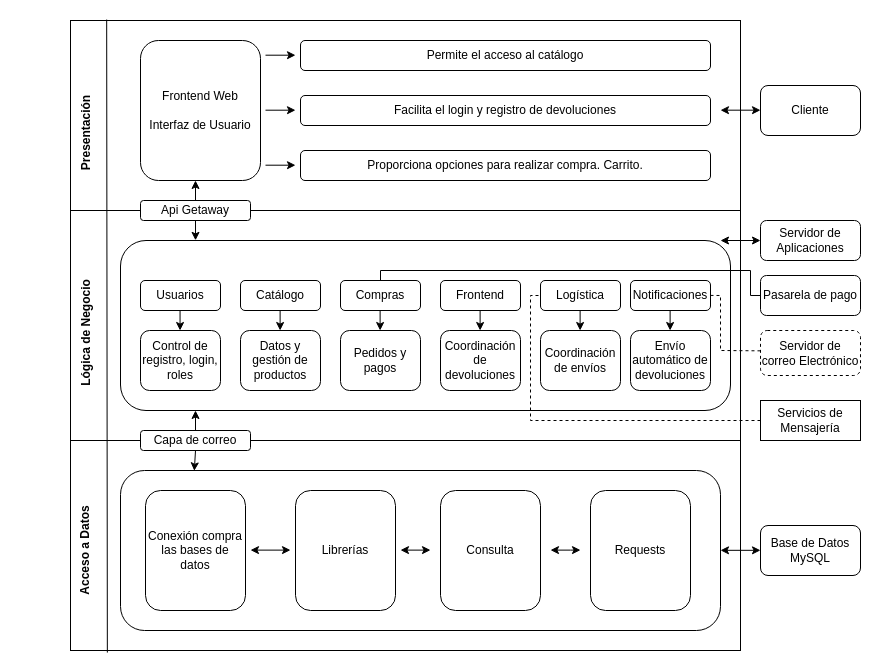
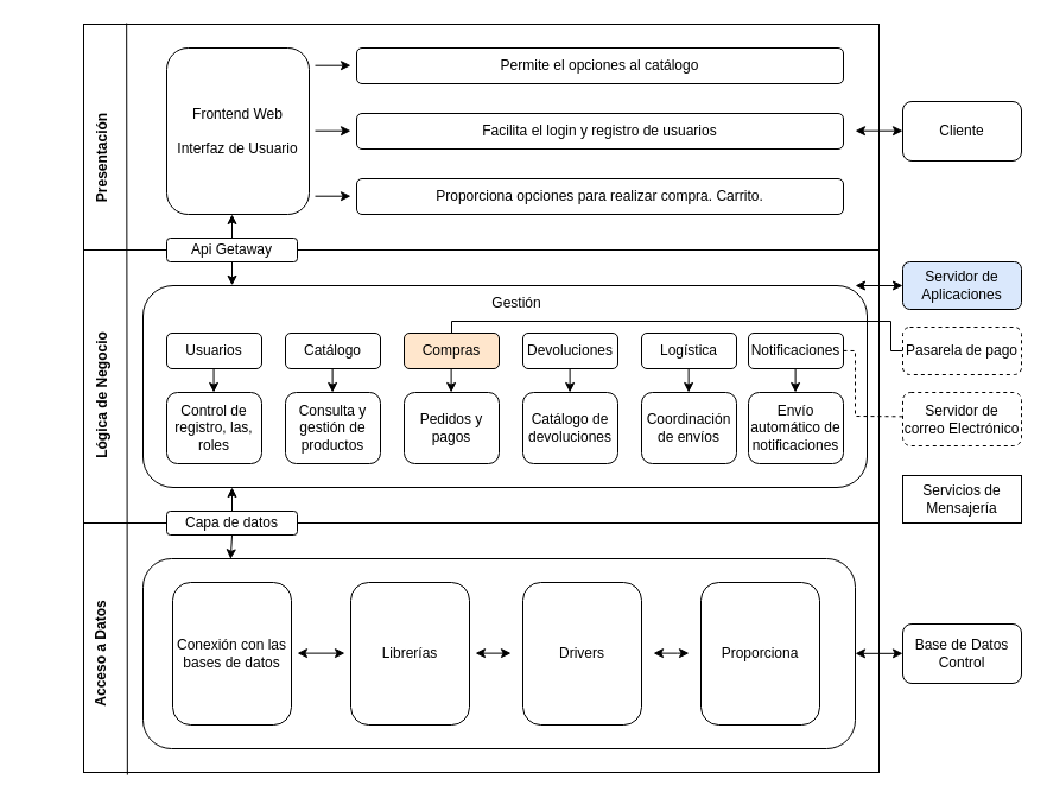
  <mxCell id="0" />
  <mxCell id="1" parent="0" />
  <mxCell id="2" value="" style="rounded=0;whiteSpace=wrap;html=1;" vertex="1" parent="1"><mxGeometry x="70" y="420" width="670" height="230" as="geometry" /></mxCell>
  <mxCell id="3" value="&lt;div&gt;&lt;br&gt;&lt;/div&gt;" style="rounded=1;whiteSpace=wrap;html=1;" vertex="1" parent="1"><mxGeometry x="120" y="470" width="600" height="160" as="geometry" /></mxCell>
  <mxCell id="4" value="&lt;b&gt;Acceso a Datos&lt;/b&gt;" style="text;html=1;align=center;verticalAlign=middle;whiteSpace=wrap;rounded=0;rotation=-90;" vertex="1" parent="1"><mxGeometry x="20" y="537.5" width="130" height="25" as="geometry" /></mxCell>
  <mxCell id="5" value="" style="rounded=0;whiteSpace=wrap;html=1;" vertex="1" parent="1"><mxGeometry x="70" y="210" width="670" height="230" as="geometry" /></mxCell>
  <mxCell id="6" value="" style="rounded=0;whiteSpace=wrap;html=1;" vertex="1" parent="1"><mxGeometry x="70" y="20" width="670" height="190" as="geometry" /></mxCell>
  <mxCell id="7" value="" style="endArrow=none;html=1;rounded=0;exitX=0.055;exitY=1.009;exitDx=0;exitDy=0;exitPerimeter=0;entryX=0.054;entryY=-0.005;entryDx=0;entryDy=0;entryPerimeter=0;" edge="1" parent="1" source="2" target="6"><mxGeometry width="50" height="50" relative="1" as="geometry"><mxPoint x="300" y="580" as="sourcePoint" /><mxPoint x="350" y="530" as="targetPoint" /></mxGeometry></mxCell>
  <mxCell id="8" value="&lt;b&gt;Lógica de Negocio&lt;/b&gt;" style="text;html=1;align=center;verticalAlign=middle;whiteSpace=wrap;rounded=0;rotation=-90;" vertex="1" parent="1"><mxGeometry x="20" y="320" width="130" height="25" as="geometry" /></mxCell>
  <mxCell id="9" value="&lt;b&gt;Presentación&lt;/b&gt;" style="text;html=1;align=center;verticalAlign=middle;whiteSpace=wrap;rounded=0;rotation=-90;" vertex="1" parent="1"><mxGeometry x="20" y="120" width="130" height="25" as="geometry" /></mxCell>
  <mxCell id="10" value="Frontend Web&lt;div&gt;&lt;br&gt;&lt;/div&gt;&lt;div&gt;Interfaz de Usuario&lt;/div&gt;" style="rounded=1;whiteSpace=wrap;html=1;" vertex="1" parent="1"><mxGeometry x="140" y="40" width="120" height="140" as="geometry" /></mxCell>
- <mxCell id="11" value="Permite el acceso al catálogo" style="rounded=1;whiteSpace=wrap;html=1;" vertex="1" parent="1"><mxGeometry x="300" y="40" width="410" height="30" as="geometry" /></mxCell>
- <mxCell id="12" value="Facilita el login y registro de devoluciones" style="rounded=1;whiteSpace=wrap;html=1;" vertex="1" parent="1"><mxGeometry x="300" y="95" width="410" height="30" as="geometry" /></mxCell>
+ <mxCell id="11" value="Permite el opciones al catálogo" style="rounded=1;whiteSpace=wrap;html=1;" vertex="1" parent="1"><mxGeometry x="300" y="40" width="410" height="30" as="geometry" /></mxCell>
+ <mxCell id="12" value="Facilita el login y registro de usuarios" style="rounded=1;whiteSpace=wrap;html=1;" vertex="1" parent="1"><mxGeometry x="300" y="95" width="410" height="30" as="geometry" /></mxCell>
  <mxCell id="13" value="Proporciona opciones para realizar compra. Carrito." style="rounded=1;whiteSpace=wrap;html=1;" vertex="1" parent="1"><mxGeometry x="300" y="150" width="410" height="30" as="geometry" /></mxCell>
  <mxCell id="14" value="&lt;div&gt;&lt;br&gt;&lt;/div&gt;" style="rounded=1;whiteSpace=wrap;html=1;" vertex="1" parent="1"><mxGeometry x="120" y="240" width="610" height="170" as="geometry" /></mxCell>
+ <mxCell id="15" value="Gestión" style="text;strokeColor=none;fillColor=none;align=center;verticalAlign=middle;spacingLeft=4;spacingRight=4;overflow=hidden;points=[[0,0.5],[1,0.5]];portConstraint=eastwest;rotatable=0;whiteSpace=wrap;html=1;" vertex="1" parent="1"><mxGeometry x="400" y="240" width="70" height="30" as="geometry" /></mxCell>
  <mxCell id="16" value="Usuarios" style="rounded=1;whiteSpace=wrap;html=1;" vertex="1" parent="1"><mxGeometry x="140" y="280" width="80" height="30" as="geometry" /></mxCell>
  <mxCell id="17" value="Catálogo" style="rounded=1;whiteSpace=wrap;html=1;" vertex="1" parent="1"><mxGeometry x="240" y="280" width="80" height="30" as="geometry" /></mxCell>
- <mxCell id="18" value="Compras" style="rounded=1;whiteSpace=wrap;html=1;" vertex="1" parent="1"><mxGeometry x="340" y="280" width="80" height="30" as="geometry" /></mxCell>
- <mxCell id="19" value="Frontend" style="rounded=1;whiteSpace=wrap;html=1;" vertex="1" parent="1"><mxGeometry x="440" y="280" width="80" height="30" as="geometry" /></mxCell>
+ <mxCell id="18" value="Compras" style="rounded=1;whiteSpace=wrap;html=1;fillColor=#ffe6cc;" vertex="1" parent="1"><mxGeometry x="340" y="280" width="80" height="30" as="geometry" /></mxCell>
+ <mxCell id="19" value="Devoluciones" style="rounded=1;whiteSpace=wrap;html=1;" vertex="1" parent="1"><mxGeometry x="440" y="280" width="80" height="30" as="geometry" /></mxCell>
  <mxCell id="20" value="Logística" style="rounded=1;whiteSpace=wrap;html=1;" vertex="1" parent="1"><mxGeometry x="540" y="280" width="80" height="30" as="geometry" /></mxCell>
- <mxCell id="21" value="Control de registro, login, roles" style="rounded=1;whiteSpace=wrap;html=1;" vertex="1" parent="1"><mxGeometry x="140" y="330" width="80" height="60" as="geometry" /></mxCell>
- <mxCell id="22" value="Datos y gestión de productos" style="rounded=1;whiteSpace=wrap;html=1;" vertex="1" parent="1"><mxGeometry x="240" y="330" width="80" height="60" as="geometry" /></mxCell>
+ <mxCell id="21" value="Control de registro, las, roles" style="rounded=1;whiteSpace=wrap;html=1;" vertex="1" parent="1"><mxGeometry x="140" y="330" width="80" height="60" as="geometry" /></mxCell>
+ <mxCell id="22" value="Consulta y gestión de productos" style="rounded=1;whiteSpace=wrap;html=1;" vertex="1" parent="1"><mxGeometry x="240" y="330" width="80" height="60" as="geometry" /></mxCell>
  <mxCell id="23" value="Pedidos y pagos" style="rounded=1;whiteSpace=wrap;html=1;" vertex="1" parent="1"><mxGeometry x="340" y="330" width="80" height="60" as="geometry" /></mxCell>
- <mxCell id="24" value="Coordinación de devoluciones" style="rounded=1;whiteSpace=wrap;html=1;" vertex="1" parent="1"><mxGeometry x="440" y="330" width="80" height="60" as="geometry" /></mxCell>
+ <mxCell id="24" value="Catálogo de devoluciones" style="rounded=1;whiteSpace=wrap;html=1;" vertex="1" parent="1"><mxGeometry x="440" y="330" width="80" height="60" as="geometry" /></mxCell>
  <mxCell id="25" value="Coordinación de envíos" style="rounded=1;whiteSpace=wrap;html=1;" vertex="1" parent="1"><mxGeometry x="540" y="330" width="80" height="60" as="geometry" /></mxCell>
  <mxCell id="26" value="Notificaciones" style="rounded=1;whiteSpace=wrap;html=1;" vertex="1" parent="1"><mxGeometry x="630" y="280" width="80" height="30" as="geometry" /></mxCell>
- <mxCell id="27" value="Envío automático de devoluciones" style="rounded=1;whiteSpace=wrap;html=1;" vertex="1" parent="1"><mxGeometry x="630" y="330" width="80" height="60" as="geometry" /></mxCell>
- <mxCell id="28" value="Conexión compra las bases de datos" style="rounded=1;whiteSpace=wrap;html=1;" vertex="1" parent="1"><mxGeometry x="145" y="490" width="100" height="120" as="geometry" /></mxCell>
+ <mxCell id="27" value="Envío automático de notificaciones" style="rounded=1;whiteSpace=wrap;html=1;" vertex="1" parent="1"><mxGeometry x="630" y="330" width="80" height="60" as="geometry" /></mxCell>
+ <mxCell id="28" value="Conexión con las bases de datos" style="rounded=1;whiteSpace=wrap;html=1;" vertex="1" parent="1"><mxGeometry x="145" y="490" width="100" height="120" as="geometry" /></mxCell>
  <mxCell id="29" value="Api Getaway" style="rounded=1;whiteSpace=wrap;html=1;" vertex="1" parent="1"><mxGeometry x="140" y="200" width="110" height="20" as="geometry" /></mxCell>
  <mxCell id="30" value="" style="endArrow=classic;html=1;rounded=0;exitX=0.5;exitY=0;exitDx=0;exitDy=0;" edge="1" parent="1" source="29"><mxGeometry width="50" height="50" relative="1" as="geometry"><mxPoint x="390" y="290" as="sourcePoint" /><mxPoint x="195" y="180" as="targetPoint" /></mxGeometry></mxCell>
  <mxCell id="31" value="" style="endArrow=classic;html=1;rounded=0;exitX=0.5;exitY=1;exitDx=0;exitDy=0;entryX=0.123;entryY=-0.001;entryDx=0;entryDy=0;entryPerimeter=0;" edge="1" parent="1" source="29" target="14"><mxGeometry width="50" height="50" relative="1" as="geometry"><mxPoint x="205" y="210" as="sourcePoint" /><mxPoint x="205" y="190" as="targetPoint" /></mxGeometry></mxCell>
  <mxCell id="32" value="Librerías" style="rounded=1;whiteSpace=wrap;html=1;" vertex="1" parent="1"><mxGeometry x="295" y="490" width="100" height="120" as="geometry" /></mxCell>
- <mxCell id="33" value="Consulta" style="rounded=1;whiteSpace=wrap;html=1;" vertex="1" parent="1"><mxGeometry x="440" y="490" width="100" height="120" as="geometry" /></mxCell>
- <mxCell id="34" value="Requests" style="rounded=1;whiteSpace=wrap;html=1;" vertex="1" parent="1"><mxGeometry x="590" y="490" width="100" height="120" as="geometry" /></mxCell>
- <mxCell id="35" value="Capa de correo" style="rounded=1;whiteSpace=wrap;html=1;" vertex="1" parent="1"><mxGeometry x="140" y="430" width="110" height="20" as="geometry" /></mxCell>
+ <mxCell id="33" value="Drivers" style="rounded=1;whiteSpace=wrap;html=1;" vertex="1" parent="1"><mxGeometry x="440" y="490" width="100" height="120" as="geometry" /></mxCell>
+ <mxCell id="34" value="Proporciona" style="rounded=1;whiteSpace=wrap;html=1;" vertex="1" parent="1"><mxGeometry x="590" y="490" width="100" height="120" as="geometry" /></mxCell>
+ <mxCell id="35" value="Capa de datos" style="rounded=1;whiteSpace=wrap;html=1;" vertex="1" parent="1"><mxGeometry x="140" y="430" width="110" height="20" as="geometry" /></mxCell>
  <mxCell id="36" value="" style="endArrow=classic;html=1;rounded=0;exitX=0.5;exitY=1;exitDx=0;exitDy=0;entryX=0.123;entryY=0.002;entryDx=0;entryDy=0;entryPerimeter=0;" edge="1" parent="1" source="35" target="3"><mxGeometry width="50" height="50" relative="1" as="geometry"><mxPoint x="205" y="230" as="sourcePoint" /><mxPoint x="205" y="250" as="targetPoint" /></mxGeometry></mxCell>
  <mxCell id="37" value="" style="endArrow=classic;html=1;rounded=0;exitX=0.5;exitY=0;exitDx=0;exitDy=0;" edge="1" parent="1" source="35"><mxGeometry width="50" height="50" relative="1" as="geometry"><mxPoint x="205" y="210" as="sourcePoint" /><mxPoint x="195" y="410" as="targetPoint" /></mxGeometry></mxCell>
  <mxCell id="38" value="" style="endArrow=classic;html=1;rounded=0;" edge="1" parent="1"><mxGeometry width="50" height="50" relative="1" as="geometry"><mxPoint x="265" y="54.69" as="sourcePoint" /><mxPoint x="295" y="54.69" as="targetPoint" /></mxGeometry></mxCell>
  <mxCell id="39" value="" style="endArrow=classic;html=1;rounded=0;" edge="1" parent="1"><mxGeometry width="50" height="50" relative="1" as="geometry"><mxPoint x="265" y="109.69" as="sourcePoint" /><mxPoint x="295" y="109.69" as="targetPoint" /></mxGeometry></mxCell>
  <mxCell id="40" value="" style="endArrow=classic;html=1;rounded=0;" edge="1" parent="1"><mxGeometry width="50" height="50" relative="1" as="geometry"><mxPoint x="265" y="164.69" as="sourcePoint" /><mxPoint x="295" y="164.69" as="targetPoint" /></mxGeometry></mxCell>
  <mxCell id="41" value="" style="endArrow=classic;html=1;rounded=0;" edge="1" parent="1"><mxGeometry width="50" height="50" relative="1" as="geometry"><mxPoint x="579.62" y="310" as="sourcePoint" /><mxPoint x="579.62" y="330" as="targetPoint" /></mxGeometry></mxCell>
  <mxCell id="42" value="" style="endArrow=classic;html=1;rounded=0;" edge="1" parent="1"><mxGeometry width="50" height="50" relative="1" as="geometry"><mxPoint x="479.62" y="310" as="sourcePoint" /><mxPoint x="479.62" y="330" as="targetPoint" /></mxGeometry></mxCell>
  <mxCell id="43" value="" style="endArrow=classic;html=1;rounded=0;" edge="1" parent="1"><mxGeometry width="50" height="50" relative="1" as="geometry"><mxPoint x="379.62" y="310" as="sourcePoint" /><mxPoint x="379.62" y="330" as="targetPoint" /></mxGeometry></mxCell>
  <mxCell id="44" value="" style="endArrow=classic;html=1;rounded=0;" edge="1" parent="1"><mxGeometry width="50" height="50" relative="1" as="geometry"><mxPoint x="279.62" y="310" as="sourcePoint" /><mxPoint x="279.62" y="330" as="targetPoint" /></mxGeometry></mxCell>
  <mxCell id="45" value="" style="endArrow=classic;html=1;rounded=0;" edge="1" parent="1"><mxGeometry width="50" height="50" relative="1" as="geometry"><mxPoint x="669.62" y="310" as="sourcePoint" /><mxPoint x="669.62" y="330" as="targetPoint" /></mxGeometry></mxCell>
  <mxCell id="46" value="" style="endArrow=classic;html=1;rounded=0;" edge="1" parent="1"><mxGeometry width="50" height="50" relative="1" as="geometry"><mxPoint x="179.55" y="310" as="sourcePoint" /><mxPoint x="179.55" y="330" as="targetPoint" /></mxGeometry></mxCell>
  <mxCell id="47" value="" style="endArrow=classic;startArrow=classic;html=1;rounded=0;" edge="1" parent="1"><mxGeometry width="50" height="50" relative="1" as="geometry"><mxPoint x="550" y="549.62" as="sourcePoint" /><mxPoint x="580" y="549.62" as="targetPoint" /><Array as="points"><mxPoint x="570" y="549.62" /></Array></mxGeometry></mxCell>
  <mxCell id="48" value="" style="endArrow=classic;startArrow=classic;html=1;rounded=0;" edge="1" parent="1"><mxGeometry width="50" height="50" relative="1" as="geometry"><mxPoint x="400" y="549.62" as="sourcePoint" /><mxPoint x="430" y="549.62" as="targetPoint" /></mxGeometry></mxCell>
  <mxCell id="49" value="" style="endArrow=classic;startArrow=classic;html=1;rounded=0;" edge="1" parent="1"><mxGeometry width="50" height="50" relative="1" as="geometry"><mxPoint x="250" y="549.62" as="sourcePoint" /><mxPoint x="290" y="549.62" as="targetPoint" /></mxGeometry></mxCell>
- <mxCell id="50" value="Pasarela de pago" style="rounded=1;whiteSpace=wrap;html=1;" vertex="1" parent="1"><mxGeometry x="760" y="275" width="100" height="40" as="geometry" /></mxCell>
+ <mxCell id="50" value="Pasarela de pago" style="rounded=1;whiteSpace=wrap;html=1;dashed=1;" vertex="1" parent="1"><mxGeometry x="760" y="275" width="100" height="40" as="geometry" /></mxCell>
  <mxCell id="51" value="Servidor de correo Electrónico" style="rounded=1;whiteSpace=wrap;html=1;dashed=1;" vertex="1" parent="1"><mxGeometry x="760" y="330" width="100" height="45" as="geometry" /></mxCell>
  <mxCell id="52" value="Servicios de Mensajería" style="whiteSpace=wrap;html=1;rounded=0;" vertex="1" parent="1"><mxGeometry x="760" y="400" width="100" height="40" as="geometry" /></mxCell>
- <mxCell id="53" value="Base de Datos MySQL" style="rounded=1;whiteSpace=wrap;html=1;" vertex="1" parent="1"><mxGeometry x="760" y="525" width="100" height="50" as="geometry" /></mxCell>
+ <mxCell id="53" value="Base de Datos Control" style="rounded=1;whiteSpace=wrap;html=1;" vertex="1" parent="1"><mxGeometry x="760" y="525" width="100" height="50" as="geometry" /></mxCell>
  <mxCell id="54" value="Cliente" style="rounded=1;whiteSpace=wrap;html=1;" vertex="1" parent="1"><mxGeometry x="760" y="85" width="100" height="50" as="geometry" /></mxCell>
- <mxCell id="55" value="Servidor de Aplicaciones" style="rounded=1;whiteSpace=wrap;html=1;" vertex="1" parent="1"><mxGeometry x="760" y="220" width="100" height="40" as="geometry" /></mxCell>
+ <mxCell id="55" value="Servidor de Aplicaciones" style="rounded=1;whiteSpace=wrap;html=1;fillColor=#dae8fc;" vertex="1" parent="1"><mxGeometry x="760" y="220" width="100" height="40" as="geometry" /></mxCell>
  <mxCell id="56" value="" style="endArrow=classic;startArrow=classic;html=1;rounded=0;" edge="1" parent="1"><mxGeometry width="50" height="50" relative="1" as="geometry"><mxPoint x="720" y="109.68" as="sourcePoint" /><mxPoint x="760" y="109.68" as="targetPoint" /></mxGeometry></mxCell>
  <mxCell id="57" value="" style="endArrow=none;startArrow=none;html=1;rounded=0;exitX=0.5;exitY=0;exitDx=0;exitDy=0;startFill=0;dashed=0;entryX=0;entryY=0.5;entryDx=0;entryDy=0;" edge="1" parent="1" source="18" target="50"><mxGeometry width="50" height="50" relative="1" as="geometry"><mxPoint x="360" y="270" as="sourcePoint" /><mxPoint x="750" y="295" as="targetPoint" /><Array as="points"><mxPoint x="380" y="270" /><mxPoint x="750" y="270" /><mxPoint x="750" y="295" /></Array></mxGeometry></mxCell>
  <mxCell id="58" value="" style="endArrow=none;dashed=1;html=1;rounded=0;exitX=0.984;exitY=0.235;exitDx=0;exitDy=0;exitPerimeter=0;entryX=-0.005;entryY=0.452;entryDx=0;entryDy=0;entryPerimeter=0;" edge="1" parent="1" target="51"><mxGeometry width="50" height="50" relative="1" as="geometry"><mxPoint x="710" y="294.92" as="sourcePoint" /><mxPoint x="745" y="295" as="targetPoint" /><Array as="points"><mxPoint x="720" y="295" /><mxPoint x="720" y="350" /></Array></mxGeometry></mxCell>
- <mxCell id="59" value="" style="endArrow=none;dashed=1;html=1;rounded=0;entryX=0;entryY=0.5;entryDx=0;entryDy=0;exitX=0;exitY=0.5;exitDx=0;exitDy=0;" edge="1" parent="1" source="52" target="20"><mxGeometry width="50" height="50" relative="1" as="geometry"><mxPoint x="460" y="240" as="sourcePoint" /><mxPoint x="510" y="190" as="targetPoint" /><Array as="points"><mxPoint x="530" y="420" /><mxPoint x="530" y="295" /></Array></mxGeometry></mxCell>
  <mxCell id="60" value="" style="endArrow=classic;startArrow=classic;html=1;rounded=0;" edge="1" parent="1"><mxGeometry width="50" height="50" relative="1" as="geometry"><mxPoint x="720" y="240" as="sourcePoint" /><mxPoint x="760" y="240" as="targetPoint" /></mxGeometry></mxCell>
  <mxCell id="61" value="" style="endArrow=classic;startArrow=classic;html=1;rounded=0;" edge="1" parent="1"><mxGeometry width="50" height="50" relative="1" as="geometry"><mxPoint x="720" y="549.82" as="sourcePoint" /><mxPoint x="760" y="549.82" as="targetPoint" /></mxGeometry></mxCell>
